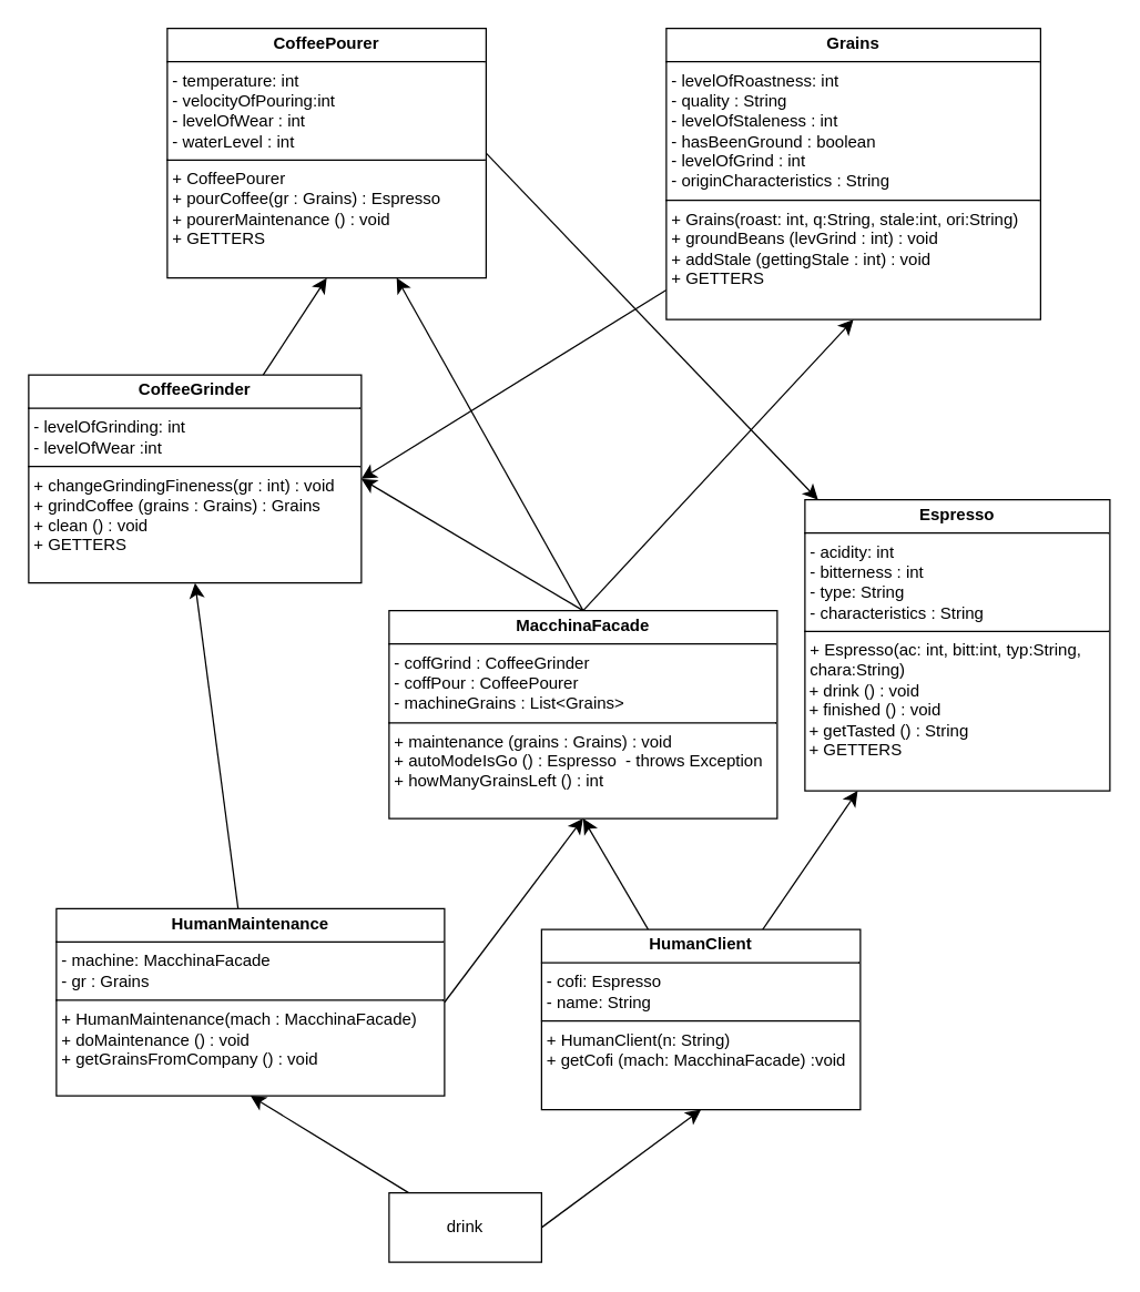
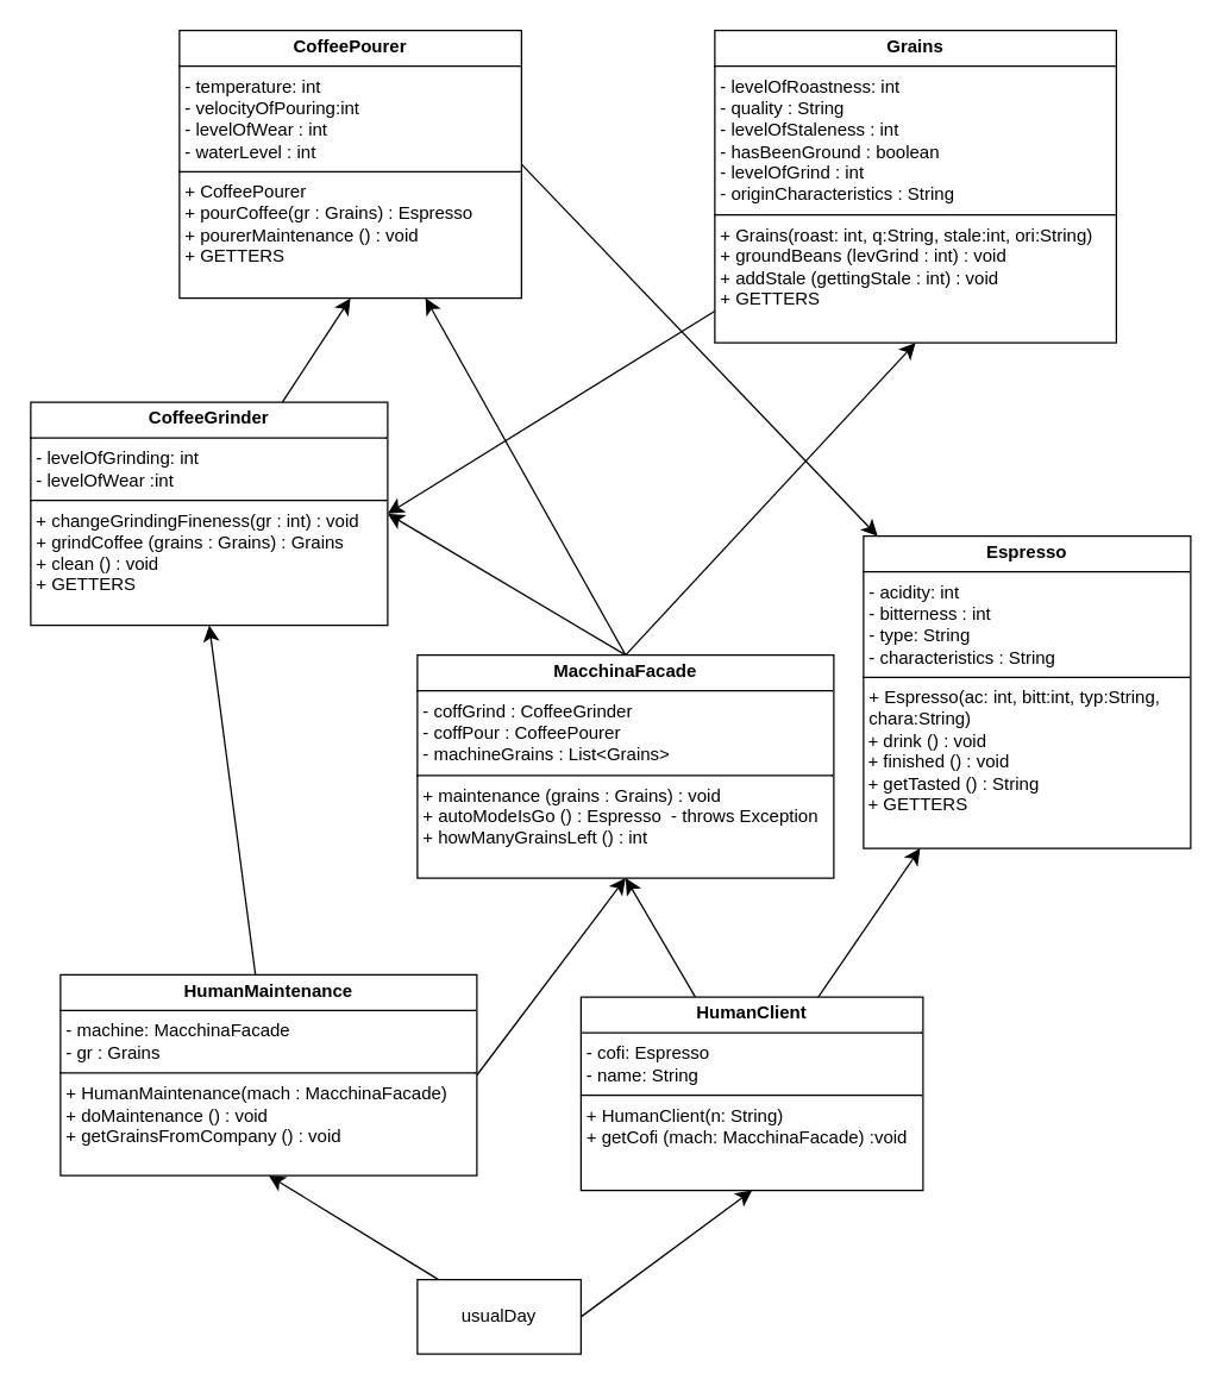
  <mxCell id="0" />
  <mxCell id="1" parent="0" />
  <mxCell id="2" style="edgeStyle=none;curved=1;rounded=0;orthogonalLoop=1;jettySize=auto;html=1;entryX=0.5;entryY=1;entryDx=0;entryDy=0;fontSize=12;startSize=8;endSize=8;" parent="1" source="4" target="14" edge="1"><mxGeometry relative="1" as="geometry" /></mxCell>
  <mxCell id="3" style="edgeStyle=none;curved=1;rounded=0;orthogonalLoop=1;jettySize=auto;html=1;fontSize=12;startSize=8;endSize=8;" parent="1" source="4" target="17" edge="1"><mxGeometry relative="1" as="geometry" /></mxCell>
  <mxCell id="4" value="&lt;p style=&quot;margin:0px;margin-top:4px;text-align:center;&quot;&gt;&lt;b&gt;HumanClient&lt;/b&gt;&lt;/p&gt;&lt;hr size=&quot;1&quot; style=&quot;border-style:solid;&quot;&gt;&lt;p style=&quot;margin:0px;margin-left:4px;&quot;&gt;- cofi: Espresso&lt;/p&gt;&lt;p style=&quot;margin:0px;margin-left:4px;&quot;&gt;- name: String&lt;/p&gt;&lt;hr size=&quot;1&quot; style=&quot;border-style:solid;&quot;&gt;&lt;p style=&quot;margin:0px;margin-left:4px;&quot;&gt;+ HumanClient(n: String)&lt;/p&gt;&lt;p style=&quot;margin:0px;margin-left:4px;&quot;&gt;+ getCofi (mach: MacchinaFacade) :void&lt;/p&gt;" style="verticalAlign=top;align=left;overflow=fill;html=1;whiteSpace=wrap;" parent="1" vertex="1"><mxGeometry x="390" y="670" width="230" height="130" as="geometry" /></mxCell>
  <mxCell id="5" style="edgeStyle=none;curved=1;rounded=0;orthogonalLoop=1;jettySize=auto;html=1;exitX=1;exitY=0.5;exitDx=0;exitDy=0;entryX=0.5;entryY=1;entryDx=0;entryDy=0;fontSize=12;startSize=8;endSize=8;" parent="1" source="7" target="14" edge="1"><mxGeometry relative="1" as="geometry" /></mxCell>
  <mxCell id="6" style="edgeStyle=none;curved=1;rounded=0;orthogonalLoop=1;jettySize=auto;html=1;entryX=0.5;entryY=1;entryDx=0;entryDy=0;fontSize=12;startSize=8;endSize=8;" parent="1" source="21" target="19" edge="1"><mxGeometry relative="1" as="geometry" /></mxCell>
  <mxCell id="7" value="&lt;p style=&quot;margin:0px;margin-top:4px;text-align:center;&quot;&gt;&lt;b&gt;HumanMaintenance&lt;/b&gt;&lt;/p&gt;&lt;hr size=&quot;1&quot; style=&quot;border-style:solid;&quot;&gt;&lt;p style=&quot;margin:0px;margin-left:4px;&quot;&gt;- machine: MacchinaFacade&lt;/p&gt;&lt;p style=&quot;margin:0px;margin-left:4px;&quot;&gt;- gr : Grains&lt;/p&gt;&lt;hr size=&quot;1&quot; style=&quot;border-style:solid;&quot;&gt;&lt;p style=&quot;margin:0px;margin-left:4px;&quot;&gt;+ HumanMaintenance(mach : MacchinaFacade)&lt;/p&gt;&lt;p style=&quot;margin:0px;margin-left:4px;&quot;&gt;+ doMaintenance () : void&lt;/p&gt;&lt;p style=&quot;margin:0px;margin-left:4px;&quot;&gt;+ getGrainsFromCompany () : void&lt;/p&gt;" style="verticalAlign=top;align=left;overflow=fill;html=1;whiteSpace=wrap;" parent="1" vertex="1"><mxGeometry x="40" y="655" width="280" height="135" as="geometry" /></mxCell>
  <mxCell id="8" style="edgeStyle=none;curved=1;rounded=0;orthogonalLoop=1;jettySize=auto;html=1;exitX=1;exitY=0.5;exitDx=0;exitDy=0;entryX=0.5;entryY=1;entryDx=0;entryDy=0;fontSize=12;startSize=8;endSize=8;" parent="1" source="10" target="4" edge="1"><mxGeometry relative="1" as="geometry" /></mxCell>
  <mxCell id="9" style="edgeStyle=none;curved=1;rounded=0;orthogonalLoop=1;jettySize=auto;html=1;entryX=0.5;entryY=1;entryDx=0;entryDy=0;fontSize=12;startSize=8;endSize=8;" parent="1" source="10" target="7" edge="1"><mxGeometry relative="1" as="geometry" /></mxCell>
- <mxCell id="10" value="drink" style="html=1;whiteSpace=wrap;" parent="1" vertex="1"><mxGeometry x="280" y="860" width="110" height="50" as="geometry" /></mxCell>
+ <mxCell id="10" value="usualDay" style="html=1;whiteSpace=wrap;" parent="1" vertex="1"><mxGeometry x="280" y="860" width="110" height="50" as="geometry" /></mxCell>
  <mxCell id="11" style="edgeStyle=none;curved=1;rounded=0;orthogonalLoop=1;jettySize=auto;html=1;entryX=0.5;entryY=1;entryDx=0;entryDy=0;fontSize=12;startSize=8;endSize=8;exitX=0.5;exitY=0;exitDx=0;exitDy=0;" parent="1" source="14" target="16" edge="1"><mxGeometry relative="1" as="geometry" /></mxCell>
  <mxCell id="12" style="edgeStyle=none;curved=1;rounded=0;orthogonalLoop=1;jettySize=auto;html=1;exitX=0.5;exitY=0;exitDx=0;exitDy=0;entryX=1;entryY=0.5;entryDx=0;entryDy=0;fontSize=12;startSize=8;endSize=8;" parent="1" source="14" target="21" edge="1"><mxGeometry relative="1" as="geometry" /></mxCell>
  <mxCell id="13" style="edgeStyle=none;curved=1;rounded=0;orthogonalLoop=1;jettySize=auto;html=1;fontSize=12;startSize=8;endSize=8;exitX=0.5;exitY=0;exitDx=0;exitDy=0;" parent="1" source="14" target="19" edge="1"><mxGeometry relative="1" as="geometry" /></mxCell>
  <mxCell id="14" value="&lt;p style=&quot;margin:0px;margin-top:4px;text-align:center;&quot;&gt;&lt;b&gt;MacchinaFacade&lt;/b&gt;&lt;/p&gt;&lt;hr size=&quot;1&quot; style=&quot;border-style:solid;&quot;&gt;&lt;p style=&quot;margin:0px;margin-left:4px;&quot;&gt;- coffGrind : CoffeeGrinder&lt;/p&gt;&lt;p style=&quot;margin:0px;margin-left:4px;&quot;&gt;- coffPour : CoffeePourer&lt;/p&gt;&lt;p style=&quot;margin:0px;margin-left:4px;&quot;&gt;- machineGrains : List&amp;lt;Grains&amp;gt;&lt;/p&gt;&lt;hr size=&quot;1&quot; style=&quot;border-style:solid;&quot;&gt;&lt;p style=&quot;margin:0px;margin-left:4px;&quot;&gt;+ maintenance (grains : Grains) : void&lt;/p&gt;&lt;p style=&quot;margin:0px;margin-left:4px;&quot;&gt;+ autoModeIsGo () : Espresso&amp;nbsp; - throws Exception&lt;/p&gt;&lt;p style=&quot;margin:0px;margin-left:4px;&quot;&gt;+ howManyGrainsLeft () : int&lt;/p&gt;" style="verticalAlign=top;align=left;overflow=fill;html=1;whiteSpace=wrap;" parent="1" vertex="1"><mxGeometry x="280" y="440" width="280" height="150" as="geometry" /></mxCell>
  <mxCell id="15" style="edgeStyle=none;curved=1;rounded=0;orthogonalLoop=1;jettySize=auto;html=1;entryX=1;entryY=0.5;entryDx=0;entryDy=0;fontSize=12;startSize=8;endSize=8;" parent="1" source="16" target="21" edge="1"><mxGeometry relative="1" as="geometry" /></mxCell>
  <mxCell id="16" value="&lt;p style=&quot;margin:0px;margin-top:4px;text-align:center;&quot;&gt;&lt;b&gt;Grains&lt;/b&gt;&lt;/p&gt;&lt;hr size=&quot;1&quot; style=&quot;border-style:solid;&quot;&gt;&lt;p style=&quot;margin:0px;margin-left:4px;&quot;&gt;- levelOfRoastness: int&lt;/p&gt;&lt;p style=&quot;margin:0px;margin-left:4px;&quot;&gt;- quality : String&lt;/p&gt;&lt;p style=&quot;margin:0px;margin-left:4px;&quot;&gt;- levelOfStaleness : int&lt;/p&gt;&lt;p style=&quot;margin:0px;margin-left:4px;&quot;&gt;- hasBeenGround : boolean&lt;/p&gt;&lt;p style=&quot;margin:0px;margin-left:4px;&quot;&gt;- levelOfGrind : int&lt;/p&gt;&lt;p style=&quot;margin:0px;margin-left:4px;&quot;&gt;- originCharacteristics : String&lt;/p&gt;&lt;hr size=&quot;1&quot; style=&quot;border-style:solid;&quot;&gt;&lt;p style=&quot;margin:0px;margin-left:4px;&quot;&gt;+ Grains(roast: int, q:String, stale:int, ori:String)&lt;/p&gt;&lt;p style=&quot;margin:0px;margin-left:4px;&quot;&gt;+ groundBeans (levGrind : int) : void&lt;/p&gt;&lt;p style=&quot;margin:0px;margin-left:4px;&quot;&gt;+ addStale (gettingStale : int) : void&lt;/p&gt;&lt;p style=&quot;margin:0px;margin-left:4px;&quot;&gt;+ GETTERS&lt;/p&gt;&lt;p style=&quot;margin:0px;margin-left:4px;&quot;&gt;&lt;br&gt;&lt;/p&gt;" style="verticalAlign=top;align=left;overflow=fill;html=1;whiteSpace=wrap;" parent="1" vertex="1"><mxGeometry x="480" y="20" width="270" height="210" as="geometry" /></mxCell>
  <mxCell id="17" value="&lt;p style=&quot;margin:0px;margin-top:4px;text-align:center;&quot;&gt;&lt;b&gt;Espresso&lt;/b&gt;&lt;/p&gt;&lt;hr size=&quot;1&quot; style=&quot;border-style:solid;&quot;&gt;&lt;p style=&quot;margin:0px;margin-left:4px;&quot;&gt;- acidity: int&lt;/p&gt;&lt;p style=&quot;margin:0px;margin-left:4px;&quot;&gt;- bitterness : int&lt;/p&gt;&lt;p style=&quot;margin:0px;margin-left:4px;&quot;&gt;- type: String&lt;/p&gt;&lt;p style=&quot;margin:0px;margin-left:4px;&quot;&gt;- characteristics : String&lt;/p&gt;&lt;hr size=&quot;1&quot; style=&quot;border-style:solid;&quot;&gt;&lt;p style=&quot;margin:0px;margin-left:4px;&quot;&gt;+ Espresso(ac: int, bitt:int, typ:String, chara:String)&lt;/p&gt;&lt;div&gt;&amp;nbsp;+ drink () : void&lt;/div&gt;&lt;div&gt;&amp;nbsp;+ finished () : void&lt;/div&gt;&lt;div&gt;&amp;nbsp;+ getTasted () : String&lt;/div&gt;&lt;div&gt;&amp;nbsp;+ GETTERS&lt;/div&gt;&lt;div&gt;&lt;br&gt;&lt;/div&gt;&lt;p style=&quot;margin:0px;margin-left:4px;&quot;&gt;&lt;br&gt;&lt;/p&gt;" style="verticalAlign=top;align=left;overflow=fill;html=1;whiteSpace=wrap;" parent="1" vertex="1"><mxGeometry x="580" y="360" width="220" height="210" as="geometry" /></mxCell>
  <mxCell id="18" style="edgeStyle=none;curved=1;rounded=0;orthogonalLoop=1;jettySize=auto;html=1;fontSize=12;startSize=8;endSize=8;exitX=1;exitY=0.5;exitDx=0;exitDy=0;" parent="1" source="19" target="17" edge="1"><mxGeometry relative="1" as="geometry" /></mxCell>
  <mxCell id="19" value="&lt;p style=&quot;margin:0px;margin-top:4px;text-align:center;&quot;&gt;&lt;b&gt;CoffeePourer&lt;/b&gt;&lt;/p&gt;&lt;hr size=&quot;1&quot; style=&quot;border-style:solid;&quot;&gt;&lt;p style=&quot;margin:0px;margin-left:4px;&quot;&gt;- temperature: int&lt;/p&gt;&lt;p style=&quot;margin:0px;margin-left:4px;&quot;&gt;- velocityOfPouring:int&lt;/p&gt;&lt;p style=&quot;margin:0px;margin-left:4px;&quot;&gt;- levelOfWear : int&lt;/p&gt;&lt;p style=&quot;margin:0px;margin-left:4px;&quot;&gt;- waterLevel : int&lt;/p&gt;&lt;hr size=&quot;1&quot; style=&quot;border-style:solid;&quot;&gt;&lt;p style=&quot;margin:0px;margin-left:4px;&quot;&gt;+ CoffeePourer&lt;/p&gt;&lt;p style=&quot;margin:0px;margin-left:4px;&quot;&gt;+ pourCoffee(gr : Grains) : Espresso&lt;/p&gt;&lt;p style=&quot;margin:0px;margin-left:4px;&quot;&gt;+ pourerMaintenance () : void&lt;/p&gt;&lt;p style=&quot;margin:0px;margin-left:4px;&quot;&gt;+ GETTERS&lt;/p&gt;" style="verticalAlign=top;align=left;overflow=fill;html=1;whiteSpace=wrap;" parent="1" vertex="1"><mxGeometry x="120" y="20" width="230" height="180" as="geometry" /></mxCell>
  <mxCell id="20" value="" style="edgeStyle=none;curved=1;rounded=0;orthogonalLoop=1;jettySize=auto;html=1;entryX=0.5;entryY=1;entryDx=0;entryDy=0;fontSize=12;startSize=8;endSize=8;" parent="1" source="7" target="21" edge="1"><mxGeometry relative="1" as="geometry"><mxPoint x="187" y="655" as="sourcePoint" /><mxPoint x="235" y="200" as="targetPoint" /></mxGeometry></mxCell>
  <mxCell id="21" value="&lt;p style=&quot;margin:0px;margin-top:4px;text-align:center;&quot;&gt;&lt;b&gt;CoffeeGrinder&lt;/b&gt;&lt;/p&gt;&lt;hr size=&quot;1&quot; style=&quot;border-style:solid;&quot;&gt;&lt;p style=&quot;margin:0px;margin-left:4px;&quot;&gt;- levelOfGrinding: int&lt;/p&gt;&lt;p style=&quot;margin:0px;margin-left:4px;&quot;&gt;- levelOfWear :int&lt;/p&gt;&lt;hr size=&quot;1&quot; style=&quot;border-style:solid;&quot;&gt;&lt;p style=&quot;margin:0px;margin-left:4px;&quot;&gt;+ changeGrindingFineness(gr : int) : void&lt;/p&gt;&lt;p style=&quot;margin:0px;margin-left:4px;&quot;&gt;+ grindCoffee (grains : Grains) : Grains&lt;/p&gt;&lt;p style=&quot;margin:0px;margin-left:4px;&quot;&gt;+ clean () : void&lt;/p&gt;&lt;p style=&quot;margin:0px;margin-left:4px;&quot;&gt;+ GETTERS&lt;/p&gt;" style="verticalAlign=top;align=left;overflow=fill;html=1;whiteSpace=wrap;" parent="1" vertex="1"><mxGeometry x="20" y="270" width="240" height="150" as="geometry" /></mxCell>
